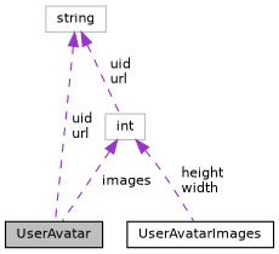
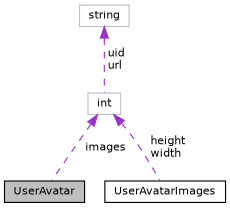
  digraph {
    node [color=black fillcolor=white fontname=Helvetica fontsize=10 shape=record style=filled]
    edge [color=darkorchid3 dir=back fontname=Helvetica fontsize=10 labelfontname=Helvetica labelfontsize=10 style=dashed]
    n1 [fillcolor=grey75 fontcolor=black height=0.2 label=UserAvatar width=0.4]
    n2 [color=grey75 height=0.2 label=string width=0.4]
    n3 [color=grey75 height=0.2 label=int width=0.4]
    n4 [height=0.2 label=UserAvatarImages width=0.4]
-   n2 -> n1 [label=" uid\nurl"]
    n2 -> n3 [label=" uid\nurl"]
    n3 -> n1 [label=" images"]
    n3 -> n4 [label=" height\nwidth"]
  }
